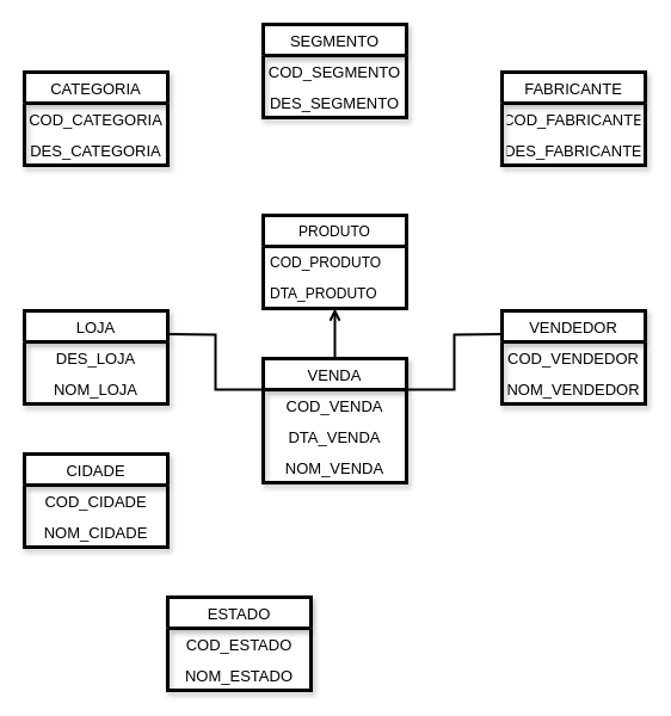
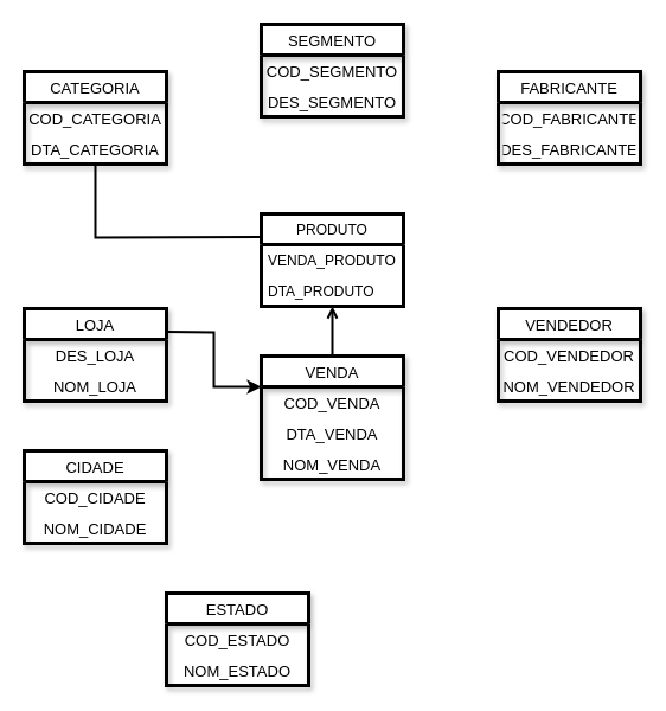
  <mxCell id="0" />
  <mxCell id="1" parent="0" />
  <mxCell id="2" value="PRODUTO" style="swimlane;fontStyle=0;childLayout=stackLayout;horizontal=1;startSize=26;fillColor=none;horizontalStack=0;resizeParent=1;resizeParentMax=0;resizeLast=0;collapsible=1;marginBottom=0;strokeWidth=3;" vertex="1" parent="1"><mxGeometry x="220" y="180" width="120" height="78" as="geometry" /></mxCell>
- <mxCell id="3" value="COD_PRODUTO" style="text;strokeColor=none;fillColor=none;align=left;verticalAlign=top;spacingLeft=4;spacingRight=4;overflow=hidden;rotatable=0;points=[[0,0.5],[1,0.5]];portConstraint=eastwest;strokeWidth=3;" vertex="1" parent="2"><mxGeometry y="26" width="120" height="26" as="geometry" /></mxCell>
+ <mxCell id="3" value="VENDA_PRODUTO" style="text;strokeColor=none;fillColor=none;align=left;verticalAlign=top;spacingLeft=4;spacingRight=4;overflow=hidden;rotatable=0;points=[[0,0.5],[1,0.5]];portConstraint=eastwest;strokeWidth=3;" vertex="1" parent="2"><mxGeometry y="26" width="120" height="26" as="geometry" /></mxCell>
  <mxCell id="4" value="DTA_PRODUTO    " style="text;strokeColor=none;fillColor=none;align=left;verticalAlign=top;spacingLeft=4;spacingRight=4;overflow=hidden;rotatable=0;points=[[0,0.5],[1,0.5]];portConstraint=eastwest;strokeWidth=3;" vertex="1" parent="2"><mxGeometry y="52" width="120" height="26" as="geometry" /></mxCell>
  <mxCell id="5" value="CATEGORIA" style="swimlane;fontStyle=0;childLayout=stackLayout;horizontal=1;startSize=26;horizontalStack=0;resizeParent=1;resizeParentMax=0;resizeLast=0;collapsible=1;marginBottom=0;strokeWidth=3;fontSize=13;align=center;shadow=1;sketch=0;labelBorderColor=none;" vertex="1" parent="1"><mxGeometry x="20" y="60" width="120" height="78" as="geometry" /></mxCell>
  <mxCell id="6" value="COD_CATEGORIA" style="text;align=center;verticalAlign=top;spacingLeft=4;spacingRight=4;overflow=hidden;rotatable=0;points=[[0,0.5],[1,0.5]];portConstraint=eastwest;strokeWidth=3;fontSize=13;fontStyle=0;shadow=1;sketch=0;labelBorderColor=none;" vertex="1" parent="5"><mxGeometry y="26" width="120" height="26" as="geometry" /></mxCell>
- <mxCell id="7" value="DES_CATEGORIA" style="text;align=center;verticalAlign=top;spacingLeft=4;spacingRight=4;overflow=hidden;rotatable=0;points=[[0,0.5],[1,0.5]];portConstraint=eastwest;strokeWidth=3;fontSize=13;fontStyle=0;shadow=1;sketch=0;labelBorderColor=none;" vertex="1" parent="5"><mxGeometry y="52" width="120" height="26" as="geometry" /></mxCell>
+ <mxCell id="7" value="DTA_CATEGORIA" style="text;align=center;verticalAlign=top;spacingLeft=4;spacingRight=4;overflow=hidden;rotatable=0;points=[[0,0.5],[1,0.5]];portConstraint=eastwest;strokeWidth=3;fontSize=13;fontStyle=0;shadow=1;sketch=0;labelBorderColor=none;" vertex="1" parent="5"><mxGeometry y="52" width="120" height="26" as="geometry" /></mxCell>
  <mxCell id="8" value="SEGMENTO" style="swimlane;fontStyle=0;childLayout=stackLayout;horizontal=1;startSize=26;horizontalStack=0;resizeParent=1;resizeParentMax=0;resizeLast=0;collapsible=1;marginBottom=0;strokeWidth=3;fontSize=13;align=center;shadow=1;sketch=0;labelBorderColor=none;" vertex="1" parent="1"><mxGeometry x="220" y="20" width="120" height="78" as="geometry" /></mxCell>
  <mxCell id="9" value="COD_SEGMENTO&#10;" style="text;align=center;verticalAlign=top;spacingLeft=4;spacingRight=4;overflow=hidden;rotatable=0;points=[[0,0.5],[1,0.5]];portConstraint=eastwest;strokeWidth=3;fontSize=13;fontStyle=0;shadow=1;sketch=0;labelBorderColor=none;" vertex="1" parent="8"><mxGeometry y="26" width="120" height="26" as="geometry" /></mxCell>
  <mxCell id="10" value="DES_SEGMENTO" style="text;align=center;verticalAlign=top;spacingLeft=4;spacingRight=4;overflow=hidden;rotatable=0;points=[[0,0.5],[1,0.5]];portConstraint=eastwest;strokeWidth=3;fontSize=13;fontStyle=0;shadow=1;sketch=0;labelBorderColor=none;" vertex="1" parent="8"><mxGeometry y="52" width="120" height="26" as="geometry" /></mxCell>
  <mxCell id="11" value="FABRICANTE" style="swimlane;fontStyle=0;childLayout=stackLayout;horizontal=1;startSize=26;horizontalStack=0;resizeParent=1;resizeParentMax=0;resizeLast=0;collapsible=1;marginBottom=0;strokeWidth=3;fontSize=13;align=center;shadow=1;sketch=0;labelBorderColor=none;" vertex="1" parent="1"><mxGeometry x="420" y="60" width="120" height="78" as="geometry" /></mxCell>
  <mxCell id="12" value="COD_FABRICANTE" style="text;align=center;verticalAlign=top;spacingLeft=4;spacingRight=4;overflow=hidden;rotatable=0;points=[[0,0.5],[1,0.5]];portConstraint=eastwest;strokeWidth=3;fontSize=13;fontStyle=0;shadow=1;sketch=0;labelBorderColor=none;" vertex="1" parent="11"><mxGeometry y="26" width="120" height="26" as="geometry" /></mxCell>
  <mxCell id="13" value="DES_FABRICANTE" style="text;align=center;verticalAlign=top;spacingLeft=4;spacingRight=4;overflow=hidden;rotatable=0;points=[[0,0.5],[1,0.5]];portConstraint=eastwest;strokeWidth=3;fontSize=13;fontStyle=0;shadow=1;sketch=0;labelBorderColor=none;" vertex="1" parent="11"><mxGeometry y="52" width="120" height="26" as="geometry" /></mxCell>
+ <mxCell id="14" value="" style="endArrow=none;html=1;rounded=0;entryX=0;entryY=0.25;entryDx=0;entryDy=0;exitX=0.5;exitY=1;exitDx=0;exitDy=0;strokeWidth=2;" edge="1" parent="1" source="5" target="2"><mxGeometry width="50" height="50" relative="1" as="geometry"><mxPoint x="90" y="230" as="sourcePoint" /><mxPoint x="140" y="180" as="targetPoint" /><Array as="points"><mxPoint x="80" y="200" /></Array></mxGeometry></mxCell>
  <mxCell id="15" value="LOJA" style="swimlane;fontStyle=0;childLayout=stackLayout;horizontal=1;startSize=26;horizontalStack=0;resizeParent=1;resizeParentMax=0;resizeLast=0;collapsible=1;marginBottom=0;strokeWidth=3;fontSize=13;align=center;shadow=1;sketch=0;labelBorderColor=none;" vertex="1" parent="1"><mxGeometry x="20" y="260" width="120" height="78" as="geometry" /></mxCell>
  <mxCell id="16" value="DES_LOJA" style="text;align=center;verticalAlign=top;spacingLeft=4;spacingRight=4;overflow=hidden;rotatable=0;points=[[0,0.5],[1,0.5]];portConstraint=eastwest;strokeWidth=3;fontSize=13;fontStyle=0;shadow=1;sketch=0;labelBorderColor=none;" vertex="1" parent="15"><mxGeometry y="26" width="120" height="26" as="geometry" /></mxCell>
  <mxCell id="17" value="NOM_LOJA" style="text;align=center;verticalAlign=top;spacingLeft=4;spacingRight=4;overflow=hidden;rotatable=0;points=[[0,0.5],[1,0.5]];portConstraint=eastwest;strokeWidth=3;fontSize=13;fontStyle=0;shadow=1;sketch=0;labelBorderColor=none;" vertex="1" parent="15"><mxGeometry y="52" width="120" height="26" as="geometry" /></mxCell>
  <mxCell id="18" value="CIDADE" style="swimlane;fontStyle=0;childLayout=stackLayout;horizontal=1;startSize=26;horizontalStack=0;resizeParent=1;resizeParentMax=0;resizeLast=0;collapsible=1;marginBottom=0;strokeWidth=3;fontSize=13;align=center;shadow=1;sketch=0;labelBorderColor=none;" vertex="1" parent="1"><mxGeometry x="20" y="380" width="120" height="78" as="geometry" /></mxCell>
  <mxCell id="19" value="COD_CIDADE" style="text;align=center;verticalAlign=top;spacingLeft=4;spacingRight=4;overflow=hidden;rotatable=0;points=[[0,0.5],[1,0.5]];portConstraint=eastwest;strokeWidth=3;fontSize=13;fontStyle=0;shadow=1;sketch=0;labelBorderColor=none;" vertex="1" parent="18"><mxGeometry y="26" width="120" height="26" as="geometry" /></mxCell>
  <mxCell id="20" value="NOM_CIDADE" style="text;align=center;verticalAlign=top;spacingLeft=4;spacingRight=4;overflow=hidden;rotatable=0;points=[[0,0.5],[1,0.5]];portConstraint=eastwest;strokeWidth=3;fontSize=13;fontStyle=0;shadow=1;sketch=0;labelBorderColor=none;" vertex="1" parent="18"><mxGeometry y="52" width="120" height="26" as="geometry" /></mxCell>
  <mxCell id="21" value="ESTADO" style="swimlane;fontStyle=0;childLayout=stackLayout;horizontal=1;startSize=26;horizontalStack=0;resizeParent=1;resizeParentMax=0;resizeLast=0;collapsible=1;marginBottom=0;strokeWidth=3;fontSize=13;align=center;shadow=1;sketch=0;labelBorderColor=none;" vertex="1" parent="1"><mxGeometry x="140" y="500" width="120" height="78" as="geometry" /></mxCell>
  <mxCell id="22" value="COD_ESTADO" style="text;align=center;verticalAlign=top;spacingLeft=4;spacingRight=4;overflow=hidden;rotatable=0;points=[[0,0.5],[1,0.5]];portConstraint=eastwest;strokeWidth=3;fontSize=13;fontStyle=0;shadow=1;sketch=0;labelBorderColor=none;" vertex="1" parent="21"><mxGeometry y="26" width="120" height="26" as="geometry" /></mxCell>
  <mxCell id="23" value="NOM_ESTADO&#10;" style="text;align=center;verticalAlign=top;spacingLeft=4;spacingRight=4;overflow=hidden;rotatable=0;points=[[0,0.5],[1,0.5]];portConstraint=eastwest;strokeWidth=3;fontSize=13;fontStyle=0;shadow=1;sketch=0;labelBorderColor=none;" vertex="1" parent="21"><mxGeometry y="52" width="120" height="26" as="geometry" /></mxCell>
  <mxCell id="24" value="" style="endArrow=open;html=1;rounded=0;strokeWidth=2;entryX=0.5;entryY=1;entryDx=0;entryDy=0;exitX=0.5;exitY=0;exitDx=0;exitDy=0;" edge="1" parent="1" source="28" target="2"><mxGeometry width="50" height="50" relative="1" as="geometry"><mxPoint x="280" y="280" as="sourcePoint" /><mxPoint x="330" y="370" as="targetPoint" /></mxGeometry></mxCell>
  <mxCell id="25" value="VENDEDOR" style="swimlane;fontStyle=0;childLayout=stackLayout;horizontal=1;startSize=26;horizontalStack=0;resizeParent=1;resizeParentMax=0;resizeLast=0;collapsible=1;marginBottom=0;strokeWidth=3;fontSize=13;align=center;shadow=1;sketch=0;labelBorderColor=none;" vertex="1" parent="1"><mxGeometry x="420" y="260" width="120" height="78" as="geometry" /></mxCell>
  <mxCell id="26" value="COD_VENDEDOR" style="text;align=center;verticalAlign=top;spacingLeft=4;spacingRight=4;overflow=hidden;rotatable=0;points=[[0,0.5],[1,0.5]];portConstraint=eastwest;strokeWidth=3;fontSize=13;fontStyle=0;shadow=1;sketch=0;labelBorderColor=none;" vertex="1" parent="25"><mxGeometry y="26" width="120" height="26" as="geometry" /></mxCell>
  <mxCell id="27" value="NOM_VENDEDOR" style="text;align=center;verticalAlign=top;spacingLeft=4;spacingRight=4;overflow=hidden;rotatable=0;points=[[0,0.5],[1,0.5]];portConstraint=eastwest;strokeWidth=3;fontSize=13;fontStyle=0;shadow=1;sketch=0;labelBorderColor=none;" vertex="1" parent="25"><mxGeometry y="52" width="120" height="26" as="geometry" /></mxCell>
  <mxCell id="28" value="VENDA" style="swimlane;fontStyle=0;childLayout=stackLayout;horizontal=1;startSize=26;horizontalStack=0;resizeParent=1;resizeParentMax=0;resizeLast=0;collapsible=1;marginBottom=0;strokeWidth=3;fontSize=13;align=center;shadow=1;sketch=0;labelBorderColor=none;" vertex="1" parent="1"><mxGeometry x="220" y="300" width="120" height="104" as="geometry" /></mxCell>
  <mxCell id="29" value="COD_VENDA" style="text;align=center;verticalAlign=top;spacingLeft=4;spacingRight=4;overflow=hidden;rotatable=0;points=[[0,0.5],[1,0.5]];portConstraint=eastwest;strokeWidth=3;fontSize=13;fontStyle=0;shadow=1;sketch=0;labelBorderColor=none;" vertex="1" parent="28"><mxGeometry y="26" width="120" height="26" as="geometry" /></mxCell>
  <mxCell id="30" value="DTA_VENDA" style="text;align=center;verticalAlign=top;spacingLeft=4;spacingRight=4;overflow=hidden;rotatable=0;points=[[0,0.5],[1,0.5]];portConstraint=eastwest;strokeWidth=3;fontSize=13;fontStyle=0;shadow=1;sketch=0;labelBorderColor=none;" vertex="1" parent="28"><mxGeometry y="52" width="120" height="26" as="geometry" /></mxCell>
  <mxCell id="31" value="NOM_VENDA" style="text;align=center;verticalAlign=top;spacingLeft=4;spacingRight=4;overflow=hidden;rotatable=0;points=[[0,0.5],[1,0.5]];portConstraint=eastwest;strokeWidth=3;fontSize=13;fontStyle=0;shadow=1;sketch=0;labelBorderColor=none;" vertex="1" parent="28"><mxGeometry y="78" width="120" height="26" as="geometry" /></mxCell>
- <mxCell id="32" value="" style="endArrow=none;html=1;rounded=0;strokeWidth=2;entryX=1;entryY=0.25;entryDx=0;entryDy=0;exitX=0;exitY=0.25;exitDx=0;exitDy=0;" edge="1" parent="1" source="25" target="28"><mxGeometry width="50" height="50" relative="1" as="geometry"><mxPoint x="410" y="260" as="sourcePoint" /><mxPoint x="360" y="320" as="targetPoint" /><Array as="points"><mxPoint x="380" y="280" /><mxPoint x="380" y="326" /></Array></mxGeometry></mxCell>
- <mxCell id="33" value="" style="endArrow=none;html=1;rounded=0;strokeWidth=2;exitX=1;exitY=0.25;exitDx=0;exitDy=0;entryX=0;entryY=0.25;entryDx=0;entryDy=0;" edge="1" parent="1" source="15" target="28"><mxGeometry width="50" height="50" relative="1" as="geometry"><mxPoint x="260" y="320" as="sourcePoint" /><mxPoint x="310" y="270" as="targetPoint" /><Array as="points"><mxPoint x="180" y="280" /><mxPoint x="180" y="326" /></Array></mxGeometry></mxCell>
+ <mxCell id="33" value="" style="endArrow=classic;html=1;rounded=0;strokeWidth=2;exitX=1;exitY=0.25;exitDx=0;exitDy=0;entryX=0;entryY=0.25;entryDx=0;entryDy=0;" edge="1" parent="1" source="15" target="28"><mxGeometry width="50" height="50" relative="1" as="geometry"><mxPoint x="260" y="320" as="sourcePoint" /><mxPoint x="310" y="270" as="targetPoint" /><Array as="points"><mxPoint x="180" y="280" /><mxPoint x="180" y="326" /></Array></mxGeometry></mxCell>
